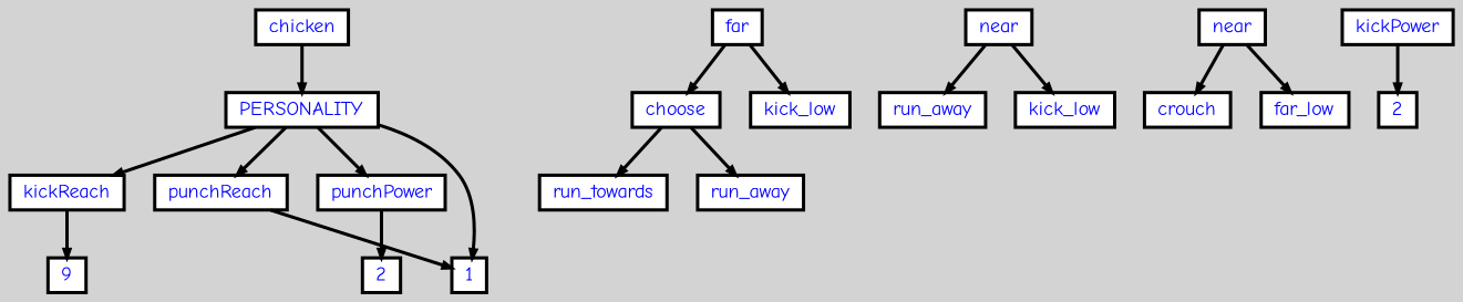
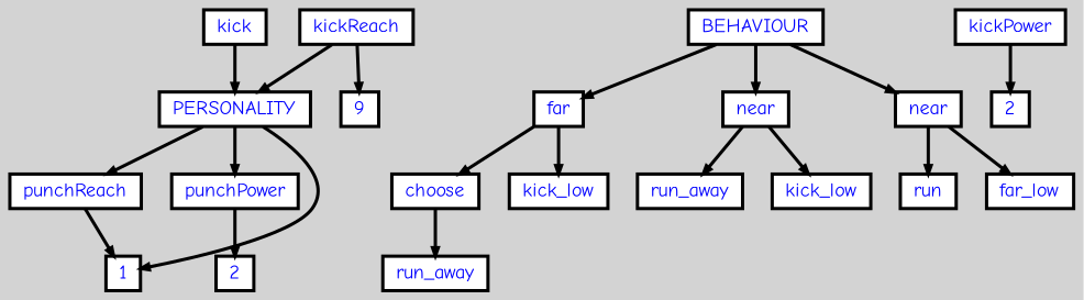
  digraph {
    bgcolor=lightgrey
    fontname="Comic Neue"
    ordering=out
    ranksep=.4
    node [color=black fillcolor=white fixedsize=false fontcolor=blue fontname="Comic Neue" fontsize=12 shape=box style="filled, solid, bold"]
    edge [arrowsize=.5 color=black fontname="Comic Neue" style=bold]
-   n1 [height=.25 label=chicken width=.25]
+   n1 [height=.25 label=kick width=.25]
    n2 [height=.25 label=PERSONALITY width=.25]
    n3 [height=.25 label=kickReach width=.25]
    n4 [height=.25 label=punchReach width=.25]
    n5 [height=.25 label=punchPower width=.25]
    n6 [height=.25 label=1 width=.25]
+   n7 [height=.25 label=BEHAVIOUR width=.25]
    n8 [height=.25 label=far width=.25]
    n9 [height=.25 label=near width=.25]
    n10 [height=.25 label=near width=.25]
    n11 [height=.25 label=9 width=.25]
    n12 [height=.25 label=kickPower width=.25]
    n13 [height=.25 label=2 width=.25]
    n14 [height=.25 label=2 width=.25]
    n15 [height=.25 label=choose width=.25]
    n16 [height=.25 label=kick_low width=.25]
    n17 [height=.25 label=run_away width=.25]
    n18 [height=.25 label=kick_low width=.25]
-   n19 [height=.25 label=crouch width=.25]
+   n19 [height=.25 label=run width=.25]
    n20 [height=.25 label=far_low width=.25]
-   n21 [height=.25 label=run_towards width=.25]
    n22 [height=.25 label=run_away width=.25]
    n1 -> n2
-   n2 -> n3
+   n3 -> n2
    n2 -> n4
    n2 -> n5
    n2 -> n6
    n3 -> n11
    n4 -> n6
    n5 -> n14
+   n7 -> n8
+   n7 -> n9
+   n7 -> n10
    n8 -> n15
    n8 -> n16
    n9 -> n17
    n9 -> n18
    n10 -> n19
    n10 -> n20
    n12 -> n13
-   n15 -> n21
    n15 -> n22
  }
